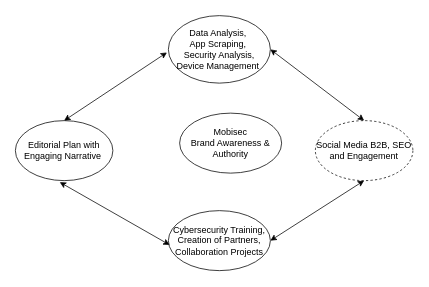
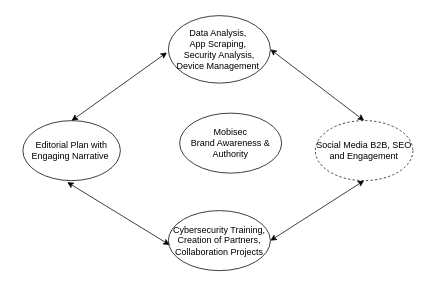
  <mxCell id="0" />
  <mxCell id="1" parent="0" />
  <mxCell id="2" value="Mobisec &lt;br&gt;Brand Awareness &amp;amp; Authority" style="ellipse;whiteSpace=wrap;html=1;" parent="1" vertex="1"><mxGeometry x="239" y="150" width="136" height="80" as="geometry" /></mxCell>
  <mxCell id="3" value="Data Analysis,&amp;nbsp;&lt;br&gt;App Scraping,&amp;nbsp;&lt;br&gt;Security Analysis, Device Management&amp;nbsp;" style="ellipse;whiteSpace=wrap;html=1;" parent="1" vertex="1"><mxGeometry x="224" y="20" width="136" height="90" as="geometry" /></mxCell>
- <mxCell id="4" value="Editorial Plan with Engaging Narrative&amp;nbsp;" style="ellipse;whiteSpace=wrap;html=1;" parent="1" vertex="1"><mxGeometry x="20" y="160" width="130" height="80" as="geometry" /></mxCell>
+ <mxCell id="4" value="Editorial Plan with Engaging Narrative&amp;nbsp;" style="ellipse;whiteSpace=wrap;html=1;" parent="1" vertex="1"><mxGeometry x="30" y="160" width="130" height="80" as="geometry" /></mxCell>
  <mxCell id="5" value="Social Media B2B, SEO and Engagement" style="ellipse;whiteSpace=wrap;html=1;dashed=1;" parent="1" vertex="1"><mxGeometry x="420" y="160" width="130" height="80" as="geometry" /></mxCell>
  <mxCell id="6" value="Cybersecurity Training, Creation of Partners, Collaboration Projects" style="ellipse;whiteSpace=wrap;html=1;" parent="1" vertex="1"><mxGeometry x="224" y="280" width="136" height="80" as="geometry" /></mxCell>
  <mxCell id="7" value="" style="endArrow=classic;startArrow=classic;html=1;rounded=0;entryX=0.5;entryY=1;entryDx=0;entryDy=0;exitX=1;exitY=0.5;exitDx=0;exitDy=0;" parent="1" source="6" target="5" edge="1"><mxGeometry width="50" height="50" relative="1" as="geometry"><mxPoint x="360" y="310" as="sourcePoint" /><mxPoint x="458" y="240" as="targetPoint" /></mxGeometry></mxCell>
  <mxCell id="8" value="" style="endArrow=classic;startArrow=classic;html=1;rounded=0;entryX=0.5;entryY=0;entryDx=0;entryDy=0;exitX=1;exitY=0.5;exitDx=0;exitDy=0;" parent="1" source="3" target="5" edge="1"><mxGeometry width="50" height="50" relative="1" as="geometry"><mxPoint x="420" y="150" as="sourcePoint" /><mxPoint x="518" y="80" as="targetPoint" /></mxGeometry></mxCell>
  <mxCell id="9" value="" style="endArrow=classic;startArrow=classic;html=1;rounded=0;entryX=0.012;entryY=0.571;entryDx=0;entryDy=0;entryPerimeter=0;exitX=0.455;exitY=1.026;exitDx=0;exitDy=0;exitPerimeter=0;" parent="1" source="4" target="6" edge="1"><mxGeometry width="50" height="50" relative="1" as="geometry"><mxPoint x="380" y="330" as="sourcePoint" /><mxPoint x="478" y="260" as="targetPoint" /></mxGeometry></mxCell>
  <mxCell id="10" value="" style="endArrow=classic;startArrow=classic;html=1;rounded=0;exitX=0.5;exitY=0;exitDx=0;exitDy=0;entryX=-0.014;entryY=0.546;entryDx=0;entryDy=0;entryPerimeter=0;" parent="1" source="4" target="3" edge="1"><mxGeometry width="50" height="50" relative="1" as="geometry"><mxPoint x="390" y="340" as="sourcePoint" /><mxPoint x="488" y="270" as="targetPoint" /></mxGeometry></mxCell>
